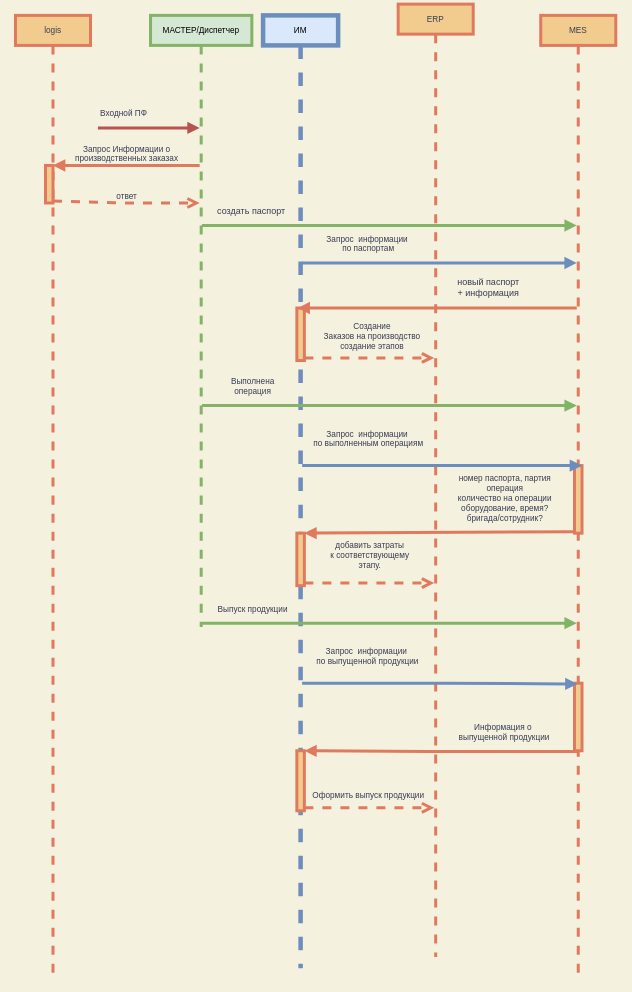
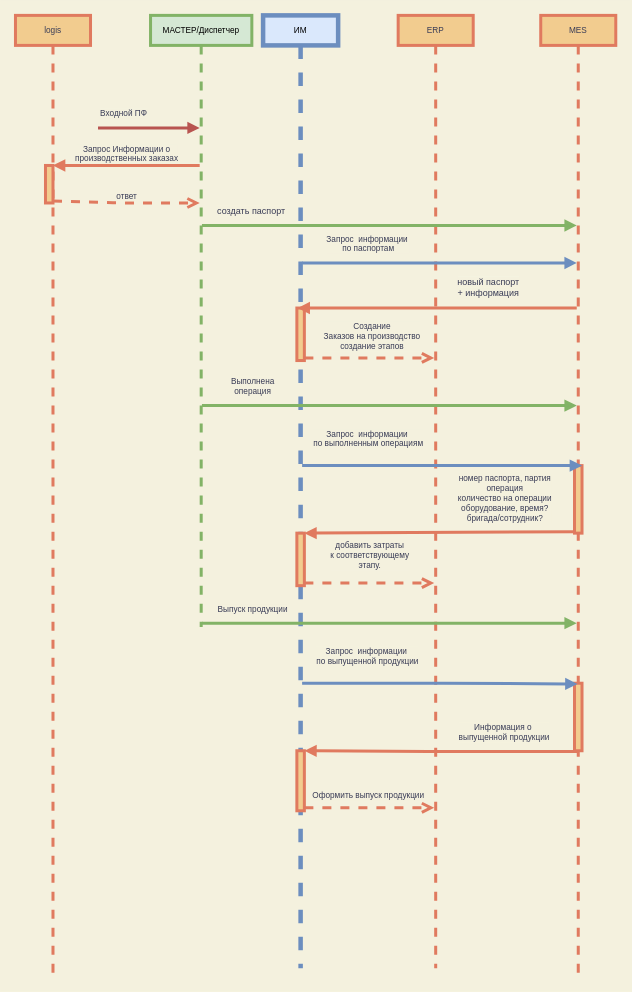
  <mxCell id="0" />
  <mxCell id="1" parent="0" />
  <mxCell id="2" value="logis" style="shape=umlLifeline;perimeter=lifelinePerimeter;whiteSpace=wrap;html=1;container=1;collapsible=0;recursiveResize=0;outlineConnect=0;fillColor=#F2CC8F;strokeColor=#E07A5F;fontColor=#393C56;fontSize=11;spacing=2;strokeWidth=4;" parent="1" vertex="1"><mxGeometry x="20" y="20" width="100" height="1280" as="geometry" /></mxCell>
  <mxCell id="3" value="" style="html=1;points=[];perimeter=orthogonalPerimeter;rounded=0;sketch=0;fontColor=#393C56;strokeColor=#E07A5F;fillColor=#F2CC8F;strokeWidth=4;" parent="2" vertex="1"><mxGeometry x="40" y="200" width="10" height="50" as="geometry" /></mxCell>
  <mxCell id="4" value="ИМ" style="shape=umlLifeline;perimeter=lifelinePerimeter;whiteSpace=wrap;html=1;container=1;collapsible=0;recursiveResize=0;outlineConnect=0;fillColor=#dae8fc;strokeColor=#6c8ebf;fontSize=11;spacing=2;strokeWidth=6;" parent="1" vertex="1"><mxGeometry x="350" y="20" width="100" height="1270" as="geometry" /></mxCell>
  <mxCell id="5" value="" style="html=1;points=[];perimeter=orthogonalPerimeter;rounded=0;sketch=0;fontColor=#393C56;strokeColor=#E07A5F;fillColor=#F2CC8F;strokeWidth=4;" parent="4" vertex="1"><mxGeometry x="45" y="390" width="10" height="70" as="geometry" /></mxCell>
  <mxCell id="6" value="" style="html=1;points=[];perimeter=orthogonalPerimeter;rounded=0;sketch=0;fontColor=#393C56;strokeColor=#E07A5F;fillColor=#F2CC8F;strokeWidth=4;" parent="4" vertex="1"><mxGeometry x="45" y="690" width="10" height="70" as="geometry" /></mxCell>
  <mxCell id="7" value="" style="html=1;points=[];perimeter=orthogonalPerimeter;rounded=0;sketch=0;fontColor=#393C56;strokeColor=#E07A5F;fillColor=#F2CC8F;strokeWidth=4;" parent="4" vertex="1"><mxGeometry x="45" y="980" width="10" height="80" as="geometry" /></mxCell>
- <mxCell id="8" value="ERP" style="shape=umlLifeline;perimeter=lifelinePerimeter;whiteSpace=wrap;html=1;container=1;collapsible=0;recursiveResize=0;outlineConnect=0;fillColor=#F2CC8F;strokeColor=#E07A5F;fontColor=#393C56;fontSize=11;spacing=2;strokeWidth=4;" parent="1" vertex="1"><mxGeometry x="530" y="5" width="100" height="1270" as="geometry" /></mxCell>
+ <mxCell id="8" value="ERP" style="shape=umlLifeline;perimeter=lifelinePerimeter;whiteSpace=wrap;html=1;container=1;collapsible=0;recursiveResize=0;outlineConnect=0;fillColor=#F2CC8F;strokeColor=#E07A5F;fontColor=#393C56;fontSize=11;spacing=2;strokeWidth=4;" parent="1" vertex="1"><mxGeometry x="530" y="20" width="100" height="1270" as="geometry" /></mxCell>
  <mxCell id="9" value="MES" style="shape=umlLifeline;perimeter=lifelinePerimeter;whiteSpace=wrap;html=1;container=1;collapsible=0;recursiveResize=0;outlineConnect=0;fillColor=#F2CC8F;strokeColor=#E07A5F;fontColor=#393C56;fontSize=11;spacing=2;strokeWidth=4;" parent="1" vertex="1"><mxGeometry x="720" y="20" width="100" height="1280" as="geometry" /></mxCell>
  <mxCell id="10" value="" style="html=1;points=[];perimeter=orthogonalPerimeter;rounded=0;sketch=0;fontColor=#393C56;strokeColor=#E07A5F;strokeWidth=4;fillColor=#F2CC8F;" parent="9" vertex="1"><mxGeometry x="45" y="600" width="10" height="90" as="geometry" /></mxCell>
  <mxCell id="11" value="" style="html=1;points=[];perimeter=orthogonalPerimeter;rounded=0;sketch=0;fontColor=#393C56;strokeColor=#E07A5F;strokeWidth=4;fillColor=#F2CC8F;" vertex="1" parent="9"><mxGeometry x="45" y="890" width="10" height="90" as="geometry" /></mxCell>
  <mxCell id="12" value="МАСТЕР/Диспетчер" style="shape=umlLifeline;perimeter=lifelinePerimeter;whiteSpace=wrap;html=1;container=1;collapsible=0;recursiveResize=0;outlineConnect=0;fillColor=#d5e8d4;strokeColor=#82b366;fontSize=11;spacing=2;strokeWidth=4;" parent="1" vertex="1"><mxGeometry x="200" y="20" width="135" height="815" as="geometry" /></mxCell>
  <mxCell id="13" value="&lt;div style=&quot;font-size: 12px;&quot;&gt;создать паспорт&lt;/div&gt;" style="html=1;verticalAlign=bottom;endArrow=block;rounded=0;strokeColor=#82b366;fontColor=#393C56;labelBackgroundColor=#F4F1DE;fontSize=12;spacing=2;strokeWidth=4;fillColor=#d5e8d4;" parent="1" source="12" target="9" edge="1"><mxGeometry x="-0.74" y="10" width="80" relative="1" as="geometry"><mxPoint x="230" y="210" as="sourcePoint" /><mxPoint x="418" y="210" as="targetPoint" /><mxPoint as="offset" /><Array as="points"><mxPoint x="510" y="300" /></Array></mxGeometry></mxCell>
  <mxCell id="14" value="Входной ПФ" style="html=1;verticalAlign=bottom;endArrow=block;rounded=1;sketch=0;fontColor=#393C56;strokeColor=#b85450;fillColor=#f8cecc;curved=0;strokeWidth=4;labelBackgroundColor=#F4F1DE;" parent="1" target="12" edge="1"><mxGeometry x="-0.5" y="10" width="80" relative="1" as="geometry"><mxPoint x="130" y="170" as="sourcePoint" /><mxPoint x="230" y="190" as="targetPoint" /><Array as="points"><mxPoint x="200" y="170" /></Array><mxPoint as="offset" /></mxGeometry></mxCell>
  <mxCell id="15" value="Запрос Информации о &lt;br&gt;производственных заказах" style="html=1;verticalAlign=bottom;endArrow=block;entryX=1;entryY=0;rounded=1;sketch=0;fontColor=#393C56;strokeColor=#E07A5F;strokeWidth=4;fillColor=#F2CC8F;curved=0;labelBackgroundColor=#F4F1DE;" parent="1" source="12" target="3" edge="1"><mxGeometry relative="1" as="geometry"><mxPoint x="140" y="210" as="sourcePoint" /></mxGeometry></mxCell>
  <mxCell id="16" value="ответ" style="html=1;verticalAlign=bottom;endArrow=open;dashed=1;endSize=8;exitX=1;exitY=0.95;rounded=1;sketch=0;fontColor=#393C56;strokeColor=#E07A5F;strokeWidth=4;fillColor=#F2CC8F;curved=0;labelBackgroundColor=#F4F1DE;" parent="1" source="3" target="12" edge="1"><mxGeometry relative="1" as="geometry"><mxPoint x="140" y="267" as="targetPoint" /><Array as="points"><mxPoint x="160" y="270" /></Array></mxGeometry></mxCell>
  <mxCell id="17" value="&lt;div&gt;Создание&lt;br&gt;&lt;/div&gt;&lt;div&gt;Заказов на производство&lt;/div&gt;&lt;div&gt;создание этапов&lt;/div&gt;" style="html=1;verticalAlign=bottom;endArrow=open;dashed=1;endSize=8;exitX=1;exitY=0.95;rounded=1;sketch=0;fontColor=#393C56;strokeColor=#E07A5F;strokeWidth=4;fillColor=#F2CC8F;curved=0;labelBackgroundColor=#F4F1DE;" parent="1" source="5" target="8" edge="1"><mxGeometry x="0.038" y="7" relative="1" as="geometry"><mxPoint x="455" y="457" as="targetPoint" /><mxPoint as="offset" /></mxGeometry></mxCell>
  <mxCell id="18" value="&lt;span style=&quot;font-size: 12px; background-color: rgb(244, 241, 222);&quot;&gt;новый паспорт&lt;/span&gt;&lt;br style=&quot;font-size: 12px;&quot;&gt;&lt;span style=&quot;font-size: 12px; background-color: rgb(244, 241, 222);&quot;&gt;+ информация&lt;/span&gt;" style="html=1;verticalAlign=bottom;endArrow=block;rounded=1;sketch=0;fontColor=#393C56;strokeColor=#E07A5F;strokeWidth=4;fillColor=#F2CC8F;curved=0;labelBackgroundColor=#F4F1DE;entryX=0.1;entryY=0;entryDx=0;entryDy=0;entryPerimeter=0;" parent="1" source="9" target="5" edge="1"><mxGeometry x="-0.367" y="-10" relative="1" as="geometry"><mxPoint x="455" y="400" as="sourcePoint" /><mxPoint x="470" y="420" as="targetPoint" /><mxPoint as="offset" /></mxGeometry></mxCell>
  <mxCell id="19" value="&lt;div&gt;номер паспорта, партия&lt;/div&gt;&lt;div&gt;операция&lt;/div&gt;&lt;div&gt;количество на операции&lt;/div&gt;&lt;div&gt;оборудование, время?&lt;/div&gt;&lt;div&gt;бригада/сотрудник?&lt;/div&gt;" style="html=1;verticalAlign=bottom;endArrow=block;entryX=1;entryY=0;rounded=1;sketch=0;fontColor=#393C56;strokeColor=#E07A5F;strokeWidth=4;fillColor=#F2CC8F;curved=0;labelBackgroundColor=#F4F1DE;exitX=0.2;exitY=0.978;exitDx=0;exitDy=0;exitPerimeter=0;" parent="1" source="10" target="6" edge="1"><mxGeometry x="-0.474" y="-10" relative="1" as="geometry"><mxPoint x="460" y="600" as="sourcePoint" /><mxPoint as="offset" /></mxGeometry></mxCell>
  <mxCell id="20" value="&lt;div&gt;добавить затраты&lt;br&gt;&lt;/div&gt;&lt;div&gt;к соответствующему&lt;/div&gt;&lt;div&gt;этапу.&lt;/div&gt;" style="html=1;verticalAlign=bottom;endArrow=open;dashed=1;endSize=8;exitX=1;exitY=0.95;rounded=1;sketch=0;fontColor=#393C56;strokeColor=#E07A5F;strokeWidth=4;fillColor=#F2CC8F;curved=0;labelBackgroundColor=#F4F1DE;" parent="1" source="6" target="8" edge="1"><mxGeometry x="0.011" y="15" relative="1" as="geometry"><mxPoint x="460" y="657" as="targetPoint" /><mxPoint as="offset" /></mxGeometry></mxCell>
  <mxCell id="21" value="&lt;div&gt;Оформить выпуск продукции&lt;/div&gt;" style="html=1;verticalAlign=bottom;endArrow=open;dashed=1;endSize=8;exitX=1;exitY=0.95;rounded=1;sketch=0;fontColor=#393C56;strokeColor=#E07A5F;strokeWidth=4;fillColor=#F2CC8F;curved=0;labelBackgroundColor=#F4F1DE;" parent="1" source="7" target="8" edge="1"><mxGeometry x="-0.017" y="7" relative="1" as="geometry"><mxPoint x="465" y="897" as="targetPoint" /><mxPoint as="offset" /></mxGeometry></mxCell>
  <mxCell id="22" value="&lt;div&gt;Информация о&amp;nbsp;&lt;/div&gt;выпущенной продукции" style="html=1;verticalAlign=bottom;endArrow=block;entryX=1;entryY=0;rounded=1;sketch=0;fontColor=#393C56;strokeColor=#E07A5F;strokeWidth=4;fillColor=#F2CC8F;curved=0;labelBackgroundColor=#F4F1DE;exitX=0.5;exitY=1.011;exitDx=0;exitDy=0;exitPerimeter=0;" parent="1" source="11" target="7" edge="1"><mxGeometry x="-0.46" y="-10" relative="1" as="geometry"><mxPoint x="465" y="840" as="sourcePoint" /><mxPoint as="offset" /><Array as="points"><mxPoint x="580" y="1001" /></Array></mxGeometry></mxCell>
  <mxCell id="23" value="Запрос&amp;nbsp; информации&amp;nbsp; &lt;br&gt;по выполненным операциям" style="html=1;verticalAlign=bottom;endArrow=block;entryX=1;entryY=0;rounded=1;sketch=0;fontColor=#393C56;strokeColor=#6c8ebf;fillColor=#dae8fc;curved=0;strokeWidth=4;labelBackgroundColor=#F4F1DE;;" parent="1" source="4" target="10" edge="1"><mxGeometry x="-0.528" y="20" relative="1" as="geometry"><mxPoint x="835" y="640" as="sourcePoint" /><mxPoint as="offset" /></mxGeometry></mxCell>
  <mxCell id="24" value="Выполнена&lt;br&gt;операция" style="html=1;verticalAlign=bottom;endArrow=block;rounded=1;sketch=0;fontColor=#393C56;strokeColor=#82b366;strokeWidth=4;fillColor=#d5e8d4;curved=0;labelBackgroundColor=#F4F1DE;" parent="1" source="12" target="9" edge="1"><mxGeometry x="-0.73" y="10" width="80" relative="1" as="geometry"><mxPoint x="250" y="500" as="sourcePoint" /><mxPoint x="330" y="500" as="targetPoint" /><Array as="points"><mxPoint x="500" y="540" /></Array><mxPoint as="offset" /></mxGeometry></mxCell>
  <mxCell id="25" value="Запрос&amp;nbsp; информации&amp;nbsp; &lt;br&gt;по паспортам" style="html=1;verticalAlign=bottom;endArrow=block;rounded=1;sketch=0;fontColor=#393C56;strokeColor=#6c8ebf;fillColor=#dae8fc;curved=0;strokeWidth=4;labelBackgroundColor=#F4F1DE;;" parent="1" source="4" target="9" edge="1"><mxGeometry x="-0.519" y="10" relative="1" as="geometry"><mxPoint x="405" y="360" as="sourcePoint" /><mxPoint x="765" y="360" as="targetPoint" /><mxPoint as="offset" /><Array as="points"><mxPoint x="580" y="350" /></Array></mxGeometry></mxCell>
  <mxCell id="26" value="Выпуск продукции" style="html=1;verticalAlign=bottom;endArrow=block;rounded=1;sketch=0;fontColor=#393C56;strokeColor=#82b366;strokeWidth=4;fillColor=#d5e8d4;curved=0;labelBackgroundColor=#F4F1DE;" parent="1" source="12" target="9" edge="1"><mxGeometry x="-0.735" y="10" width="80" relative="1" as="geometry"><mxPoint x="261.5" y="550" as="sourcePoint" /><mxPoint x="778" y="550" as="targetPoint" /><Array as="points"><mxPoint x="510" y="830" /></Array><mxPoint x="1" as="offset" /></mxGeometry></mxCell>
  <mxCell id="27" value="Запрос&amp;nbsp; информации&amp;nbsp; &lt;br&gt;по выпущенной продукции" style="html=1;verticalAlign=bottom;endArrow=block;entryX=0.4;entryY=0.011;rounded=1;sketch=0;fontColor=#393C56;strokeColor=#6c8ebf;fillColor=#dae8fc;curved=0;strokeWidth=4;labelBackgroundColor=#F4F1DE;;entryDx=0;entryDy=0;entryPerimeter=0;" edge="1" parent="1" source="4" target="11"><mxGeometry x="-0.528" y="20" relative="1" as="geometry"><mxPoint x="390" y="951" as="sourcePoint" /><mxPoint as="offset" /><mxPoint x="775" y="910" as="targetPoint" /><Array as="points"><mxPoint x="580" y="910" /></Array></mxGeometry></mxCell>
